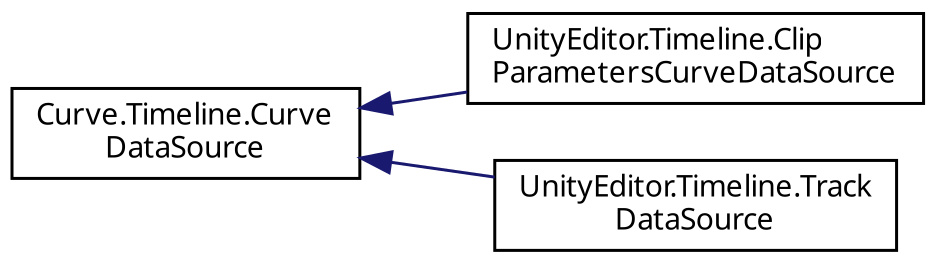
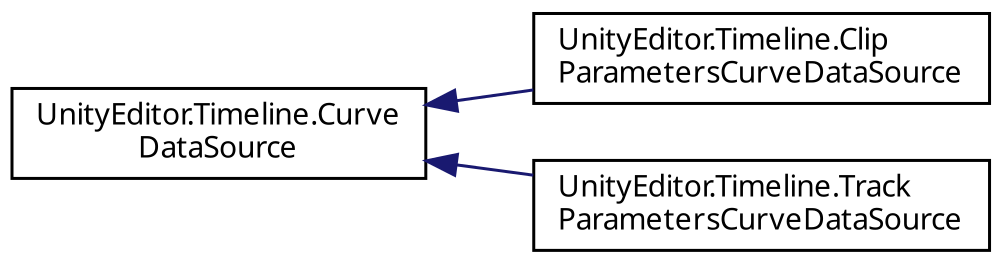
  digraph {
    fontname="Noto Sans"
    rankdir=LR
    node [color=black fillcolor=white fontname="Noto Sans" fontsize=10 shape=record style=filled]
    edge [color=midnightblue dir=back fontname="Noto Sans" fontsize=10 labelfontname=Helvetica labelfontsize=10 style=solid]
-   n1 [height=0.2 label="Curve.Timeline.Curve\lDataSource" width=0.4]
+   n1 [height=0.2 label="UnityEditor.Timeline.Curve\lDataSource" width=0.4]
    n2 [height=0.2 label="UnityEditor.Timeline.Clip\lParametersCurveDataSource" width=0.4]
-   n3 [height=0.2 label="UnityEditor.Timeline.Track\lDataSource" width=0.4]
+   n3 [height=0.2 label="UnityEditor.Timeline.Track\lParametersCurveDataSource" width=0.4]
    n1 -> n2
    n1 -> n3
  }
